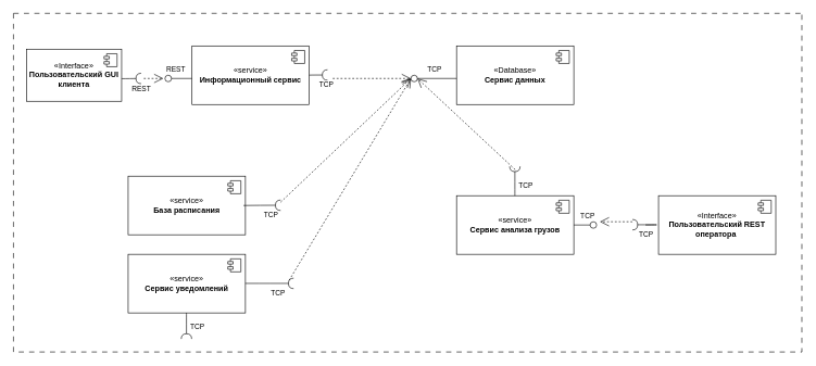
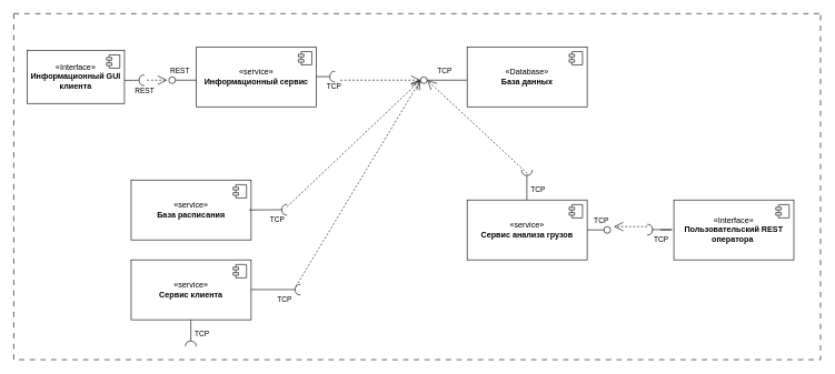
  <mxCell id="0" />
  <mxCell id="1" parent="0" />
  <mxCell id="2" value="" style="swimlane;startSize=0;strokeColor=default;dashed=1;dashPattern=8 8;" vertex="1" parent="1"><mxGeometry x="20" y="20" width="1210" height="520" as="geometry" /></mxCell>
- <mxCell id="3" value="«Interface»&lt;br&gt;&lt;b&gt;Пользовательский GUI&lt;br&gt;клиента&lt;br&gt;&lt;/b&gt;" style="html=1;dropTarget=0;whiteSpace=wrap;" vertex="1" parent="2"><mxGeometry x="20" y="55" width="146" height="80" as="geometry" /></mxCell>
+ <mxCell id="3" value="«Interface»&lt;br&gt;&lt;b&gt;Информационный GUI&lt;br&gt;клиента&lt;br&gt;&lt;/b&gt;" style="html=1;dropTarget=0;whiteSpace=wrap;" vertex="1" parent="2"><mxGeometry x="20" y="55" width="146" height="80" as="geometry" /></mxCell>
  <mxCell id="4" value="" style="shape=module;jettyWidth=8;jettyHeight=4;" vertex="1" parent="3"><mxGeometry x="1" width="20" height="20" relative="1" as="geometry"><mxPoint x="-27" y="7" as="offset" /></mxGeometry></mxCell>
  <mxCell id="5" value="«service»&lt;br style=&quot;border-color: var(--border-color);&quot;&gt;&lt;b style=&quot;border-color: var(--border-color);&quot;&gt;База расписания&lt;/b&gt;" style="html=1;dropTarget=0;whiteSpace=wrap;" vertex="1" parent="2"><mxGeometry x="176" y="250" width="180" height="90" as="geometry" /></mxCell>
  <mxCell id="6" value="" style="shape=module;jettyWidth=8;jettyHeight=4;" vertex="1" parent="5"><mxGeometry x="1" width="20" height="20" relative="1" as="geometry"><mxPoint x="-27" y="7" as="offset" /></mxGeometry></mxCell>
  <mxCell id="7" value="«service»&lt;br&gt;&lt;b&gt;Сервис анализа грузов&lt;/b&gt;" style="html=1;dropTarget=0;whiteSpace=wrap;" vertex="1" parent="2"><mxGeometry x="680" y="280" width="180" height="90" as="geometry" /></mxCell>
  <mxCell id="8" value="" style="shape=module;jettyWidth=8;jettyHeight=4;" vertex="1" parent="7"><mxGeometry x="1" width="20" height="20" relative="1" as="geometry"><mxPoint x="-27" y="7" as="offset" /></mxGeometry></mxCell>
- <mxCell id="9" value="«Database»&lt;br&gt;&lt;b&gt;Сервис данных&lt;/b&gt;" style="html=1;dropTarget=0;whiteSpace=wrap;" vertex="1" parent="2"><mxGeometry x="680" y="50" width="180" height="90" as="geometry" /></mxCell>
+ <mxCell id="9" value="«Database»&lt;br&gt;&lt;b&gt;База данных&lt;/b&gt;" style="html=1;dropTarget=0;whiteSpace=wrap;" vertex="1" parent="2"><mxGeometry x="680" y="50" width="180" height="90" as="geometry" /></mxCell>
  <mxCell id="10" value="" style="shape=module;jettyWidth=8;jettyHeight=4;" vertex="1" parent="9"><mxGeometry x="1" width="20" height="20" relative="1" as="geometry"><mxPoint x="-27" y="7" as="offset" /></mxGeometry></mxCell>
  <mxCell id="11" value="" style="ellipse;whiteSpace=wrap;html=1;align=center;aspect=fixed;fillColor=none;strokeColor=none;resizable=0;perimeter=centerPerimeter;rotatable=0;allowArrows=0;points=[];outlineConnect=1;" vertex="1" parent="2"><mxGeometry x="400" y="150" width="10" height="10" as="geometry" /></mxCell>
  <mxCell id="12" value="" style="rounded=0;orthogonalLoop=1;jettySize=auto;html=1;endArrow=oval;endFill=0;sketch=0;sourcePerimeterSpacing=0;targetPerimeterSpacing=0;endSize=10;" edge="1" parent="2"><mxGeometry relative="1" as="geometry"><mxPoint x="680" y="100" as="sourcePoint" /><mxPoint x="615" y="100" as="targetPoint" /></mxGeometry></mxCell>
  <mxCell id="13" value="TCP" style="edgeLabel;html=1;align=center;verticalAlign=middle;resizable=0;points=[];" vertex="1" connectable="0" parent="12"><mxGeometry x="-0.368" y="2" relative="1" as="geometry"><mxPoint x="-14" y="-17" as="offset" /></mxGeometry></mxCell>
  <mxCell id="14" value="" style="ellipse;whiteSpace=wrap;html=1;align=center;aspect=fixed;fillColor=none;strokeColor=none;resizable=0;perimeter=centerPerimeter;rotatable=0;allowArrows=0;points=[];outlineConnect=1;" vertex="1" parent="2"><mxGeometry x="560" y="90" width="10" height="10" as="geometry" /></mxCell>
  <mxCell id="15" value="" style="ellipse;whiteSpace=wrap;html=1;align=center;aspect=fixed;fillColor=none;strokeColor=none;resizable=0;perimeter=centerPerimeter;rotatable=0;allowArrows=0;points=[];outlineConnect=1;" vertex="1" parent="2"><mxGeometry x="300" y="135" width="10" height="10" as="geometry" /></mxCell>
- <mxCell id="16" value="«service»&lt;br&gt;&lt;b&gt;Сервис уведомлений&lt;/b&gt;" style="html=1;dropTarget=0;whiteSpace=wrap;" vertex="1" parent="2"><mxGeometry x="176" y="370" width="180" height="90" as="geometry" /></mxCell>
+ <mxCell id="16" value="«service»&lt;br&gt;&lt;b&gt;Сервис клиента&lt;/b&gt;" style="html=1;dropTarget=0;whiteSpace=wrap;" vertex="1" parent="2"><mxGeometry x="176" y="370" width="180" height="90" as="geometry" /></mxCell>
  <mxCell id="17" value="" style="shape=module;jettyWidth=8;jettyHeight=4;" vertex="1" parent="16"><mxGeometry x="1" width="20" height="20" relative="1" as="geometry"><mxPoint x="-27" y="7" as="offset" /></mxGeometry></mxCell>
  <mxCell id="18" value="" style="rounded=0;orthogonalLoop=1;jettySize=auto;html=1;endArrow=halfCircle;endFill=0;endSize=6;strokeWidth=1;sketch=0;fontSize=12;curved=1;exitX=1;exitY=0.5;exitDx=0;exitDy=0;" edge="1" parent="2"><mxGeometry relative="1" as="geometry"><mxPoint x="356.0" y="414.66" as="sourcePoint" /><mxPoint x="430" y="414.66" as="targetPoint" /><Array as="points"><mxPoint x="400" y="414.66" /></Array></mxGeometry></mxCell>
  <mxCell id="19" value="TCP" style="edgeLabel;html=1;align=center;verticalAlign=middle;resizable=0;points=[];" vertex="1" connectable="0" parent="18"><mxGeometry x="-0.101" relative="1" as="geometry"><mxPoint x="16" y="15" as="offset" /></mxGeometry></mxCell>
  <mxCell id="20" value="" style="endArrow=open;endFill=1;endSize=12;html=1;rounded=0;dashed=1;" edge="1" parent="2"><mxGeometry width="160" relative="1" as="geometry"><mxPoint x="423" y="410" as="sourcePoint" /><mxPoint x="610" y="100" as="targetPoint" /></mxGeometry></mxCell>
  <mxCell id="21" value="" style="rounded=0;orthogonalLoop=1;jettySize=auto;html=1;endArrow=halfCircle;endFill=0;endSize=6;strokeWidth=1;sketch=0;fontSize=12;curved=1;exitX=0.25;exitY=0;exitDx=0;exitDy=0;" edge="1" parent="2"><mxGeometry relative="1" as="geometry"><mxPoint x="769.58" y="280" as="sourcePoint" /><mxPoint x="769.58" y="235" as="targetPoint" /><Array as="points" /></mxGeometry></mxCell>
  <mxCell id="22" value="TCP" style="edgeLabel;html=1;align=center;verticalAlign=middle;resizable=0;points=[];" vertex="1" connectable="0" parent="21"><mxGeometry x="-0.101" relative="1" as="geometry"><mxPoint x="16" y="3" as="offset" /></mxGeometry></mxCell>
  <mxCell id="23" value="" style="rounded=0;orthogonalLoop=1;jettySize=auto;html=1;endArrow=oval;endFill=0;sketch=0;sourcePerimeterSpacing=0;targetPerimeterSpacing=0;endSize=10;exitX=1;exitY=0.5;exitDx=0;exitDy=0;" edge="1" parent="2" source="7"><mxGeometry relative="1" as="geometry"><mxPoint x="911" y="250" as="sourcePoint" /><mxPoint x="890" y="325" as="targetPoint" /></mxGeometry></mxCell>
  <mxCell id="24" value="TCP" style="edgeLabel;html=1;align=center;verticalAlign=middle;resizable=0;points=[];" vertex="1" connectable="0" parent="23"><mxGeometry x="-0.368" y="2" relative="1" as="geometry"><mxPoint x="11" y="-13" as="offset" /></mxGeometry></mxCell>
  <mxCell id="25" value="" style="rounded=0;orthogonalLoop=1;jettySize=auto;html=1;endArrow=halfCircle;endFill=0;endSize=6;strokeWidth=1;sketch=0;fontSize=12;curved=1;" edge="1" parent="2"><mxGeometry relative="1" as="geometry"><mxPoint x="353" y="295.05" as="sourcePoint" /><mxPoint x="410" y="294.71" as="targetPoint" /><Array as="points"><mxPoint x="380" y="294.71" /></Array></mxGeometry></mxCell>
  <mxCell id="26" value="TCP" style="edgeLabel;html=1;align=center;verticalAlign=middle;resizable=0;points=[];" vertex="1" connectable="0" parent="25"><mxGeometry x="-0.101" relative="1" as="geometry"><mxPoint x="16" y="15" as="offset" /></mxGeometry></mxCell>
  <mxCell id="27" value="«service»&lt;br style=&quot;border-color: var(--border-color);&quot;&gt;&lt;b&gt;Информационный сервис&lt;/b&gt;" style="html=1;dropTarget=0;whiteSpace=wrap;" vertex="1" parent="2"><mxGeometry x="274" y="50" width="180" height="90" as="geometry" /></mxCell>
  <mxCell id="28" value="" style="shape=module;jettyWidth=8;jettyHeight=4;" vertex="1" parent="27"><mxGeometry x="1" width="20" height="20" relative="1" as="geometry"><mxPoint x="-27" y="7" as="offset" /></mxGeometry></mxCell>
  <mxCell id="29" value="" style="rounded=0;orthogonalLoop=1;jettySize=auto;html=1;endArrow=halfCircle;endFill=0;endSize=6;strokeWidth=1;sketch=0;fontSize=12;curved=1;exitX=1;exitY=0.5;exitDx=0;exitDy=0;" edge="1" parent="2" source="27"><mxGeometry relative="1" as="geometry"><mxPoint x="425" y="95.0" as="sourcePoint" /><mxPoint x="482" y="94.66" as="targetPoint" /><Array as="points"><mxPoint x="452" y="94.66" /></Array></mxGeometry></mxCell>
  <mxCell id="30" value="TCP" style="edgeLabel;html=1;align=center;verticalAlign=middle;resizable=0;points=[];" vertex="1" connectable="0" parent="29"><mxGeometry x="-0.101" relative="1" as="geometry"><mxPoint x="16" y="15" as="offset" /></mxGeometry></mxCell>
  <mxCell id="31" value="" style="rounded=0;orthogonalLoop=1;jettySize=auto;html=1;endArrow=halfCircle;endFill=0;endSize=6;strokeWidth=1;sketch=0;fontSize=12;curved=1;" edge="1" parent="2"><mxGeometry relative="1" as="geometry"><mxPoint x="166" y="100.34" as="sourcePoint" /><mxPoint x="196" y="100.0" as="targetPoint" /><Array as="points"><mxPoint x="166" y="100.0" /></Array></mxGeometry></mxCell>
  <mxCell id="32" value="REST" style="edgeLabel;html=1;align=center;verticalAlign=middle;resizable=0;points=[];" vertex="1" connectable="0" parent="31"><mxGeometry x="-0.101" relative="1" as="geometry"><mxPoint x="16" y="15" as="offset" /></mxGeometry></mxCell>
  <mxCell id="33" value="" style="rounded=0;orthogonalLoop=1;jettySize=auto;html=1;endArrow=oval;endFill=0;sketch=0;sourcePerimeterSpacing=0;targetPerimeterSpacing=0;endSize=10;" edge="1" parent="2"><mxGeometry relative="1" as="geometry"><mxPoint x="274" y="100" as="sourcePoint" /><mxPoint x="237.5" y="100" as="targetPoint" /></mxGeometry></mxCell>
  <mxCell id="34" value="REST" style="edgeLabel;html=1;align=center;verticalAlign=middle;resizable=0;points=[];" vertex="1" connectable="0" parent="33"><mxGeometry x="-0.368" y="2" relative="1" as="geometry"><mxPoint x="-14" y="-17" as="offset" /></mxGeometry></mxCell>
  <mxCell id="35" value="" style="rounded=0;orthogonalLoop=1;jettySize=auto;html=1;endArrow=halfCircle;endFill=0;endSize=6;strokeWidth=1;sketch=0;fontSize=12;curved=1;" edge="1" parent="2"><mxGeometry relative="1" as="geometry"><mxPoint x="265.5" y="460" as="sourcePoint" /><mxPoint x="265.5" y="500" as="targetPoint" /><Array as="points" /></mxGeometry></mxCell>
  <mxCell id="36" value="TCP" style="edgeLabel;html=1;align=center;verticalAlign=middle;resizable=0;points=[];" vertex="1" connectable="0" parent="35"><mxGeometry x="-0.101" relative="1" as="geometry"><mxPoint x="16" y="3" as="offset" /></mxGeometry></mxCell>
  <mxCell id="37" value="«Interface»&lt;br&gt;&lt;b&gt;Пользовательский REST&lt;br&gt;оператора&amp;nbsp;&lt;/b&gt;" style="html=1;dropTarget=0;whiteSpace=wrap;" vertex="1" parent="2"><mxGeometry x="990" y="280" width="180" height="90" as="geometry" /></mxCell>
  <mxCell id="38" value="" style="shape=module;jettyWidth=8;jettyHeight=4;" vertex="1" parent="37"><mxGeometry x="1" width="20" height="20" relative="1" as="geometry"><mxPoint x="-27" y="7" as="offset" /></mxGeometry></mxCell>
  <mxCell id="39" value="" style="rounded=0;orthogonalLoop=1;jettySize=auto;html=1;endArrow=halfCircle;endFill=0;endSize=6;strokeWidth=1;sketch=0;fontSize=12;curved=1;" edge="1" parent="2"><mxGeometry relative="1" as="geometry"><mxPoint x="970" y="324.92" as="sourcePoint" /><mxPoint x="950" y="324.58" as="targetPoint" /><Array as="points"><mxPoint x="1010" y="324.58" /></Array></mxGeometry></mxCell>
  <mxCell id="40" value="TCP" style="edgeLabel;html=1;align=center;verticalAlign=middle;resizable=0;points=[];" vertex="1" connectable="0" parent="39"><mxGeometry x="-0.101" relative="1" as="geometry"><mxPoint x="-35" y="15" as="offset" /></mxGeometry></mxCell>
  <mxCell id="41" value="" style="endArrow=open;endFill=1;endSize=12;html=1;rounded=0;dashed=1;" edge="1" parent="1"><mxGeometry width="160" relative="1" as="geometry"><mxPoint x="790" y="260" as="sourcePoint" /><mxPoint x="640" y="120" as="targetPoint" /></mxGeometry></mxCell>
  <mxCell id="42" value="" style="endArrow=open;endFill=1;endSize=12;html=1;rounded=0;dashed=1;" edge="1" parent="1"><mxGeometry width="160" relative="1" as="geometry"><mxPoint x="430" y="310" as="sourcePoint" /><mxPoint x="630" y="120" as="targetPoint" /></mxGeometry></mxCell>
  <mxCell id="43" value="" style="endArrow=open;endFill=1;endSize=12;html=1;rounded=0;dashed=1;" edge="1" parent="1"><mxGeometry width="160" relative="1" as="geometry"><mxPoint x="510" y="120" as="sourcePoint" /><mxPoint x="630" y="120" as="targetPoint" /></mxGeometry></mxCell>
  <mxCell id="44" value="" style="endArrow=open;endFill=1;endSize=12;html=1;rounded=0;dashed=1;" edge="1" parent="1"><mxGeometry width="160" relative="1" as="geometry"><mxPoint x="220" y="120" as="sourcePoint" /><mxPoint x="250" y="120" as="targetPoint" /></mxGeometry></mxCell>
  <mxCell id="45" value="" style="endArrow=open;endFill=1;endSize=12;html=1;rounded=0;dashed=1;" edge="1" parent="1"><mxGeometry width="160" relative="1" as="geometry"><mxPoint x="970" y="340" as="sourcePoint" /><mxPoint x="920" y="340" as="targetPoint" /></mxGeometry></mxCell>
